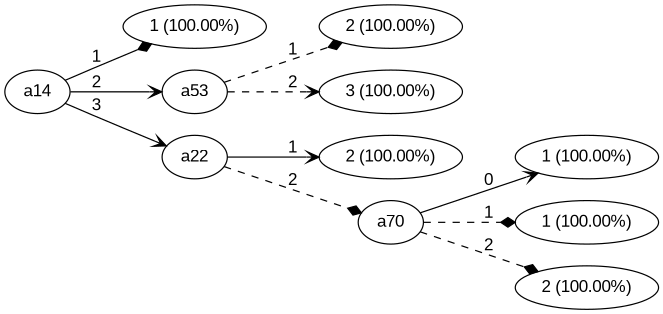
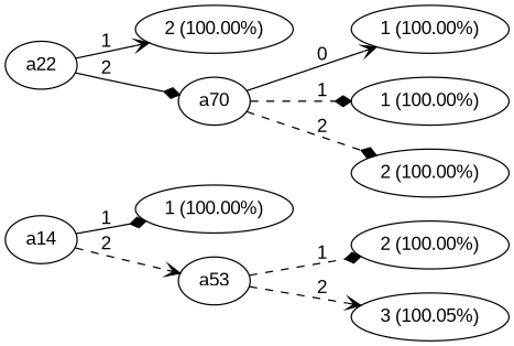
  digraph {
    fontname="Liberation Sans"
    rankdir=LR
    node [fontname="Liberation Sans" shape=oval]
    edge [arrowhead=diamond fontname="Liberation Sans" style=solid]
    n1 [label=a14]
    n2 [label="1 (100.00%)"]
    n3 [label=a53]
    n4 [label=a22]
    n5 [label="2 (100.00%)"]
-   n6 [label="3 (100.00%)"]
+   n6 [label="3 (100.05%)"]
    n7 [label="2 (100.00%)"]
    n8 [label=a70]
    n9 [label="1 (100.00%)"]
    n10 [label="1 (100.00%)"]
    n11 [label="2 (100.00%)"]
    n1 -> n2 [label=1]
-   n1 -> n3 [arrowhead=vee label=2]
-   n1 -> n4 [arrowhead=vee label=3]
+   n1 -> n3 [arrowhead=vee label=2 style=dashed]
    n3 -> n5 [label=1 style=dashed]
    n3 -> n6 [arrowhead=vee label=2 style=dashed]
    n4 -> n7 [arrowhead=vee label=1]
-   n4 -> n8 [label=2 style=dashed]
+   n4 -> n8 [label=2]
    n8 -> n9 [arrowhead=vee label=0]
    n8 -> n10 [label=1 style=dashed]
    n8 -> n11 [label=2 style=dashed]
  }
